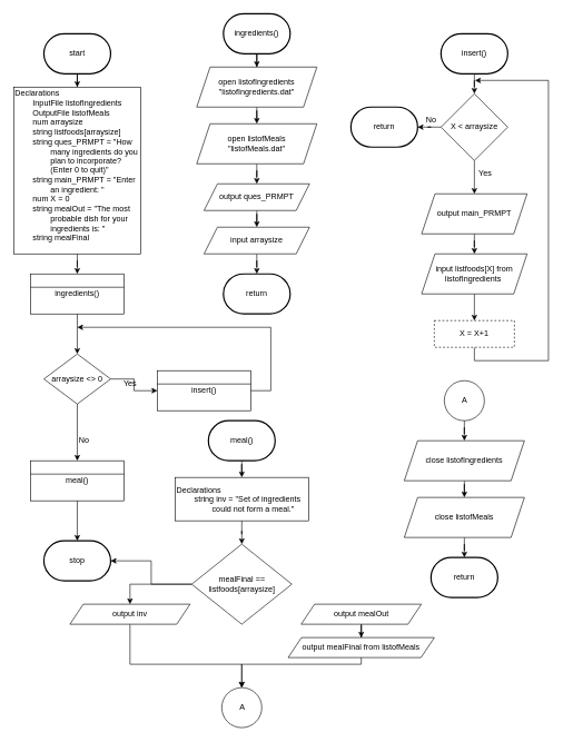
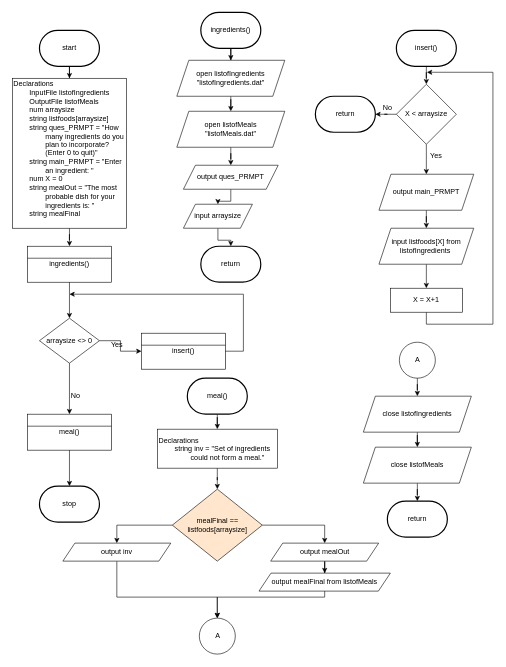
  <mxCell id="0" />
  <mxCell id="1" parent="0" />
  <mxCell id="2" style="edgeStyle=orthogonalEdgeStyle;rounded=0;orthogonalLoop=1;jettySize=auto;html=1;entryX=0.5;entryY=0;entryDx=0;entryDy=0;" edge="1" parent="1" source="3" target="5"><mxGeometry relative="1" as="geometry" /></mxCell>
  <mxCell id="3" value="start" style="strokeWidth=2;html=1;shape=mxgraph.flowchart.terminator;whiteSpace=wrap;" vertex="1" parent="1"><mxGeometry x="65" y="50" width="100" height="60" as="geometry" /></mxCell>
  <mxCell id="4" style="edgeStyle=orthogonalEdgeStyle;rounded=0;orthogonalLoop=1;jettySize=auto;html=1;entryX=0.5;entryY=0;entryDx=0;entryDy=0;" edge="1" parent="1" source="5" target="7"><mxGeometry relative="1" as="geometry" /></mxCell>
  <mxCell id="5" value="Declarations&lt;br&gt;&lt;span style=&quot;white-space: pre;&quot;&gt;&#09;&lt;/span&gt;InputFile listofIngredients&lt;br&gt;&lt;span style=&quot;white-space: pre;&quot;&gt;&#09;&lt;/span&gt;OutputFile listofMeals&lt;br&gt;&lt;span style=&quot;white-space: pre;&quot;&gt;&#09;&lt;/span&gt;num arraysize&lt;br&gt;&lt;span style=&quot;white-space: pre;&quot;&gt;&#09;&lt;/span&gt;string listfoods[arraysize]&amp;nbsp;&lt;br&gt;&lt;span style=&quot;white-space: pre;&quot;&gt;&#09;&lt;/span&gt;string ques_PRMPT = &quot;How &lt;span style=&quot;white-space: pre;&quot;&gt;&#09;&lt;/span&gt;&lt;span style=&quot;white-space: pre;&quot;&gt;&#09;&lt;/span&gt;many ingredients do you &lt;span style=&quot;white-space: pre;&quot;&gt;&#09;&lt;/span&gt;&lt;span style=&quot;white-space: pre;&quot;&gt;&#09;&lt;/span&gt;plan to incorporate? &lt;span style=&quot;white-space: pre;&quot;&gt;&#09;&lt;/span&gt;&lt;span style=&quot;white-space: pre;&quot;&gt;&#09;&lt;/span&gt;(Enter 0 to quit)&quot;&lt;br&gt;&lt;span style=&quot;white-space: pre;&quot;&gt;&#09;&lt;/span&gt;string main_PRMPT = &quot;Enter &lt;span style=&quot;white-space: pre;&quot;&gt;&#09;&lt;/span&gt;&lt;span style=&quot;white-space: pre;&quot;&gt;&#09;&lt;/span&gt;an&amp;nbsp;ingredient: &quot;&lt;br&gt;&lt;span style=&quot;white-space: pre;&quot;&gt;&#09;&lt;/span&gt;num X = 0&lt;br&gt;&lt;span style=&quot;white-space: pre;&quot;&gt;&#09;&lt;/span&gt;string mealOut = &quot;The most &lt;span style=&quot;white-space: pre;&quot;&gt;&#09;&lt;/span&gt;&lt;span style=&quot;white-space: pre;&quot;&gt;&#09;&lt;/span&gt;probable dish for your &lt;span style=&quot;white-space: pre;&quot;&gt;&#09;&lt;/span&gt;&lt;span style=&quot;white-space: pre;&quot;&gt;&#09;&lt;/span&gt;ingredients is: &quot;&lt;br&gt;&lt;span style=&quot;white-space: pre;&quot;&gt;&#09;&lt;/span&gt;string mealFinal&lt;br&gt;&lt;span style=&quot;white-space: pre;&quot;&gt;&#09;&lt;/span&gt;" style="rounded=0;whiteSpace=wrap;html=1;align=left;" vertex="1" parent="1"><mxGeometry x="20" y="130" width="190" height="250" as="geometry" /></mxCell>
  <mxCell id="6" value="" style="group" vertex="1" connectable="0" parent="1"><mxGeometry x="45" y="410" width="140" height="60" as="geometry" /></mxCell>
  <mxCell id="7" value="ingredients()" style="rounded=0;whiteSpace=wrap;html=1;" vertex="1" parent="6"><mxGeometry width="140" height="60" as="geometry" /></mxCell>
  <mxCell id="8" value="" style="endArrow=none;html=1;rounded=0;" edge="1" parent="6"><mxGeometry width="50" height="50" relative="1" as="geometry"><mxPoint y="20" as="sourcePoint" /><mxPoint x="140" y="20" as="targetPoint" /></mxGeometry></mxCell>
  <mxCell id="9" style="edgeStyle=orthogonalEdgeStyle;rounded=0;orthogonalLoop=1;jettySize=auto;html=1;entryX=0.5;entryY=0;entryDx=0;entryDy=0;" edge="1" parent="1" source="10" target="43"><mxGeometry relative="1" as="geometry" /></mxCell>
  <mxCell id="10" value="ingredients()" style="strokeWidth=2;html=1;shape=mxgraph.flowchart.terminator;whiteSpace=wrap;" vertex="1" parent="1"><mxGeometry x="334" y="20" width="100" height="60" as="geometry" /></mxCell>
  <mxCell id="11" value="stop" style="strokeWidth=2;html=1;shape=mxgraph.flowchart.terminator;whiteSpace=wrap;" vertex="1" parent="1"><mxGeometry x="65" y="810" width="100" height="60" as="geometry" /></mxCell>
  <mxCell id="12" style="edgeStyle=orthogonalEdgeStyle;rounded=0;orthogonalLoop=1;jettySize=auto;html=1;entryX=0.5;entryY=0;entryDx=0;entryDy=0;" edge="1" parent="1" source="13" target="15"><mxGeometry relative="1" as="geometry" /></mxCell>
  <mxCell id="13" value="output ques_PRMPT" style="shape=parallelogram;perimeter=parallelogramPerimeter;whiteSpace=wrap;html=1;fixedSize=1;" vertex="1" parent="1"><mxGeometry x="305" y="275" width="158" height="40" as="geometry" /></mxCell>
  <mxCell id="14" style="edgeStyle=orthogonalEdgeStyle;rounded=0;orthogonalLoop=1;jettySize=auto;html=1;entryX=0.5;entryY=0;entryDx=0;entryDy=0;entryPerimeter=0;" edge="1" parent="1" source="15" target="16"><mxGeometry relative="1" as="geometry" /></mxCell>
- <mxCell id="15" value="input arraysize" style="shape=parallelogram;perimeter=parallelogramPerimeter;whiteSpace=wrap;html=1;fixedSize=1;" vertex="1" parent="1"><mxGeometry x="305" y="340" width="158" height="40" as="geometry" /></mxCell>
+ <mxCell id="15" value="input arraysize" style="shape=parallelogram;perimeter=parallelogramPerimeter;whiteSpace=wrap;html=1;fixedSize=1;" vertex="1" parent="1"><mxGeometry x="305" y="340" width="115" height="40" as="geometry" /></mxCell>
  <mxCell id="16" value="return" style="strokeWidth=2;html=1;shape=mxgraph.flowchart.terminator;whiteSpace=wrap;" vertex="1" parent="1"><mxGeometry x="334" y="410" width="100" height="60" as="geometry" /></mxCell>
  <mxCell id="17" value="" style="group" vertex="1" connectable="0" parent="1"><mxGeometry x="235" y="555" width="140" height="60" as="geometry" /></mxCell>
  <mxCell id="18" value="insert()" style="rounded=0;whiteSpace=wrap;html=1;" vertex="1" parent="17"><mxGeometry width="140" height="60" as="geometry" /></mxCell>
  <mxCell id="19" value="" style="endArrow=none;html=1;rounded=0;" edge="1" parent="17"><mxGeometry width="50" height="50" relative="1" as="geometry"><mxPoint y="20" as="sourcePoint" /><mxPoint x="140" y="20" as="targetPoint" /></mxGeometry></mxCell>
  <mxCell id="20" style="edgeStyle=orthogonalEdgeStyle;rounded=0;orthogonalLoop=1;jettySize=auto;html=1;entryX=0.5;entryY=0;entryDx=0;entryDy=0;" edge="1" parent="1" source="21" target="29"><mxGeometry relative="1" as="geometry" /></mxCell>
  <mxCell id="21" value="insert()" style="strokeWidth=2;html=1;shape=mxgraph.flowchart.terminator;whiteSpace=wrap;" vertex="1" parent="1"><mxGeometry x="660" y="50" width="100" height="60" as="geometry" /></mxCell>
  <mxCell id="22" style="edgeStyle=orthogonalEdgeStyle;rounded=0;orthogonalLoop=1;jettySize=auto;html=1;entryX=0.5;entryY=0;entryDx=0;entryDy=0;" edge="1" parent="1" source="23" target="31"><mxGeometry relative="1" as="geometry" /></mxCell>
  <mxCell id="23" value="output main_PRMPT" style="shape=parallelogram;perimeter=parallelogramPerimeter;whiteSpace=wrap;html=1;fixedSize=1;" vertex="1" parent="1"><mxGeometry x="631" y="290" width="158" height="60" as="geometry" /></mxCell>
  <mxCell id="24" style="edgeStyle=orthogonalEdgeStyle;rounded=0;orthogonalLoop=1;jettySize=auto;html=1;entryX=0;entryY=0.5;entryDx=0;entryDy=0;" edge="1" parent="1" source="26" target="18"><mxGeometry relative="1" as="geometry" /></mxCell>
  <mxCell id="25" style="edgeStyle=orthogonalEdgeStyle;rounded=0;orthogonalLoop=1;jettySize=auto;html=1;entryX=0.5;entryY=0;entryDx=0;entryDy=0;" edge="1" parent="1" source="26" target="38"><mxGeometry relative="1" as="geometry" /></mxCell>
  <mxCell id="26" value="arraysize &amp;lt;&amp;gt; 0" style="rhombus;whiteSpace=wrap;html=1;" vertex="1" parent="1"><mxGeometry x="65" y="530" width="100" height="75" as="geometry" /></mxCell>
  <mxCell id="27" style="edgeStyle=orthogonalEdgeStyle;rounded=0;orthogonalLoop=1;jettySize=auto;html=1;entryX=0.5;entryY=0;entryDx=0;entryDy=0;" edge="1" parent="1" source="29" target="23"><mxGeometry relative="1" as="geometry" /></mxCell>
  <mxCell id="28" style="edgeStyle=orthogonalEdgeStyle;rounded=0;orthogonalLoop=1;jettySize=auto;html=1;entryX=1;entryY=0.5;entryDx=0;entryDy=0;entryPerimeter=0;" edge="1" parent="1" source="29" target="35"><mxGeometry relative="1" as="geometry" /></mxCell>
  <mxCell id="29" value="X &amp;lt; arraysize" style="rhombus;whiteSpace=wrap;html=1;" vertex="1" parent="1"><mxGeometry x="660" y="140" width="100" height="100" as="geometry" /></mxCell>
  <mxCell id="30" style="edgeStyle=orthogonalEdgeStyle;rounded=0;orthogonalLoop=1;jettySize=auto;html=1;entryX=0.5;entryY=0;entryDx=0;entryDy=0;" edge="1" parent="1" source="31" target="33"><mxGeometry relative="1" as="geometry" /></mxCell>
  <mxCell id="31" value="input listfoods[X] from listofIngredients&amp;nbsp;" style="shape=parallelogram;perimeter=parallelogramPerimeter;whiteSpace=wrap;html=1;fixedSize=1;" vertex="1" parent="1"><mxGeometry x="631" y="380" width="158" height="60" as="geometry" /></mxCell>
  <mxCell id="32" style="edgeStyle=orthogonalEdgeStyle;rounded=0;orthogonalLoop=1;jettySize=auto;html=1;" edge="1" parent="1" source="33"><mxGeometry relative="1" as="geometry"><mxPoint x="711" y="120" as="targetPoint" /><Array as="points"><mxPoint x="710" y="540" /><mxPoint x="821" y="540" /><mxPoint x="821" y="120" /></Array></mxGeometry></mxCell>
- <mxCell id="33" value="X = X+1" style="rounded=0;whiteSpace=wrap;html=1;dashed=1;" vertex="1" parent="1"><mxGeometry x="650" y="480" width="120" height="40" as="geometry" /></mxCell>
+ <mxCell id="33" value="X = X+1" style="rounded=0;whiteSpace=wrap;html=1;" vertex="1" parent="1"><mxGeometry x="650" y="480" width="120" height="40" as="geometry" /></mxCell>
  <mxCell id="34" value="Yes" style="text;html=1;align=center;verticalAlign=middle;resizable=0;points=[];autosize=1;strokeColor=none;fillColor=none;" vertex="1" parent="1"><mxGeometry x="706" y="245" width="40" height="30" as="geometry" /></mxCell>
  <mxCell id="35" value="return" style="strokeWidth=2;html=1;shape=mxgraph.flowchart.terminator;whiteSpace=wrap;" vertex="1" parent="1"><mxGeometry x="525" y="160" width="100" height="60" as="geometry" /></mxCell>
  <mxCell id="36" value="No" style="text;html=1;align=center;verticalAlign=middle;resizable=0;points=[];autosize=1;strokeColor=none;fillColor=none;" vertex="1" parent="1"><mxGeometry x="625" y="165" width="40" height="30" as="geometry" /></mxCell>
  <mxCell id="37" value="" style="group" vertex="1" connectable="0" parent="1"><mxGeometry x="45" y="690" width="140" height="60" as="geometry" /></mxCell>
  <mxCell id="38" value="meal()" style="rounded=0;whiteSpace=wrap;html=1;" vertex="1" parent="37"><mxGeometry width="140" height="60" as="geometry" /></mxCell>
  <mxCell id="39" value="" style="endArrow=none;html=1;rounded=0;" edge="1" parent="37"><mxGeometry width="50" height="50" relative="1" as="geometry"><mxPoint y="20" as="sourcePoint" /><mxPoint x="140" y="20" as="targetPoint" /></mxGeometry></mxCell>
  <mxCell id="40" style="edgeStyle=orthogonalEdgeStyle;rounded=0;orthogonalLoop=1;jettySize=auto;html=1;entryX=0.5;entryY=0;entryDx=0;entryDy=0;" edge="1" parent="1" source="41" target="70"><mxGeometry relative="1" as="geometry" /></mxCell>
  <mxCell id="41" value="meal()" style="strokeWidth=2;html=1;shape=mxgraph.flowchart.terminator;whiteSpace=wrap;" vertex="1" parent="1"><mxGeometry x="311.5" y="630" width="100" height="60" as="geometry" /></mxCell>
  <mxCell id="42" style="edgeStyle=orthogonalEdgeStyle;rounded=0;orthogonalLoop=1;jettySize=auto;html=1;entryX=0.5;entryY=0;entryDx=0;entryDy=0;" edge="1" parent="1" source="43" target="45"><mxGeometry relative="1" as="geometry" /></mxCell>
  <mxCell id="43" value="open listofIngredients&lt;br&gt;&quot;listofIngredients.dat&quot;" style="shape=parallelogram;perimeter=parallelogramPerimeter;whiteSpace=wrap;html=1;fixedSize=1;" vertex="1" parent="1"><mxGeometry x="294" y="100" width="180" height="60" as="geometry" /></mxCell>
  <mxCell id="44" style="edgeStyle=orthogonalEdgeStyle;rounded=0;orthogonalLoop=1;jettySize=auto;html=1;entryX=0.5;entryY=0;entryDx=0;entryDy=0;" edge="1" parent="1" source="45" target="13"><mxGeometry relative="1" as="geometry" /></mxCell>
  <mxCell id="45" value="open listofMeals&lt;br&gt;&quot;listofMeals.dat&quot;" style="shape=parallelogram;perimeter=parallelogramPerimeter;whiteSpace=wrap;html=1;fixedSize=1;" vertex="1" parent="1"><mxGeometry x="294" y="185" width="180" height="60" as="geometry" /></mxCell>
  <mxCell id="46" style="edgeStyle=orthogonalEdgeStyle;rounded=0;orthogonalLoop=1;jettySize=auto;html=1;entryX=0.5;entryY=0;entryDx=0;entryDy=0;" edge="1" parent="1" source="7" target="26"><mxGeometry relative="1" as="geometry" /></mxCell>
  <mxCell id="47" style="edgeStyle=orthogonalEdgeStyle;rounded=0;orthogonalLoop=1;jettySize=auto;html=1;" edge="1" parent="1" source="18"><mxGeometry relative="1" as="geometry"><mxPoint x="115" y="490" as="targetPoint" /><Array as="points"><mxPoint x="405" y="585" /><mxPoint x="405" y="490" /></Array></mxGeometry></mxCell>
  <mxCell id="48" value="Yes" style="text;html=1;align=center;verticalAlign=middle;resizable=0;points=[];autosize=1;strokeColor=none;fillColor=none;" vertex="1" parent="1"><mxGeometry x="174" y="560" width="40" height="30" as="geometry" /></mxCell>
  <mxCell id="49" value="No" style="text;html=1;align=center;verticalAlign=middle;resizable=0;points=[];autosize=1;strokeColor=none;fillColor=none;" vertex="1" parent="1"><mxGeometry x="105" y="645" width="40" height="30" as="geometry" /></mxCell>
  <mxCell id="50" style="edgeStyle=orthogonalEdgeStyle;rounded=0;orthogonalLoop=1;jettySize=auto;html=1;entryX=0.5;entryY=0;entryDx=0;entryDy=0;entryPerimeter=0;" edge="1" parent="1" source="38" target="11"><mxGeometry relative="1" as="geometry" /></mxCell>
  <mxCell id="51" style="edgeStyle=orthogonalEdgeStyle;rounded=0;orthogonalLoop=1;jettySize=auto;html=1;entryX=0.5;entryY=0;entryDx=0;entryDy=0;" edge="1" parent="1" source="52" target="54"><mxGeometry relative="1" as="geometry" /></mxCell>
  <mxCell id="52" value="close listofIngredients" style="shape=parallelogram;perimeter=parallelogramPerimeter;whiteSpace=wrap;html=1;fixedSize=1;" vertex="1" parent="1"><mxGeometry x="605" y="660" width="180" height="60" as="geometry" /></mxCell>
  <mxCell id="53" style="edgeStyle=orthogonalEdgeStyle;rounded=0;orthogonalLoop=1;jettySize=auto;html=1;entryX=0.5;entryY=0;entryDx=0;entryDy=0;entryPerimeter=0;" edge="1" parent="1" source="54" target="55"><mxGeometry relative="1" as="geometry" /></mxCell>
  <mxCell id="54" value="close listofMeals" style="shape=parallelogram;perimeter=parallelogramPerimeter;whiteSpace=wrap;html=1;fixedSize=1;" vertex="1" parent="1"><mxGeometry x="605" y="745" width="180" height="60" as="geometry" /></mxCell>
  <mxCell id="55" value="return" style="strokeWidth=2;html=1;shape=mxgraph.flowchart.terminator;whiteSpace=wrap;" vertex="1" parent="1"><mxGeometry x="645" y="835" width="100" height="60" as="geometry" /></mxCell>
  <mxCell id="56" value="" style="group" vertex="1" connectable="0" parent="1"><mxGeometry x="331.5" y="1030" width="60" height="60" as="geometry" /></mxCell>
  <mxCell id="57" value="" style="verticalLabelPosition=bottom;verticalAlign=top;html=1;shape=mxgraph.flowchart.on-page_reference;" vertex="1" parent="56"><mxGeometry width="60" height="60" as="geometry" /></mxCell>
  <mxCell id="58" value="A" style="text;html=1;align=center;verticalAlign=middle;resizable=0;points=[];autosize=1;strokeColor=none;fillColor=none;" vertex="1" parent="56"><mxGeometry x="15" y="15" width="30" height="30" as="geometry" /></mxCell>
  <mxCell id="59" value="" style="group" vertex="1" connectable="0" parent="1"><mxGeometry x="665" y="570" width="60" height="60" as="geometry" /></mxCell>
  <mxCell id="60" value="" style="verticalLabelPosition=bottom;verticalAlign=top;html=1;shape=mxgraph.flowchart.on-page_reference;" vertex="1" parent="59"><mxGeometry width="60" height="60" as="geometry" /></mxCell>
  <mxCell id="61" value="A" style="text;html=1;align=center;verticalAlign=middle;resizable=0;points=[];autosize=1;strokeColor=none;fillColor=none;" vertex="1" parent="59"><mxGeometry x="15" y="15" width="30" height="30" as="geometry" /></mxCell>
  <mxCell id="62" style="edgeStyle=orthogonalEdgeStyle;rounded=0;orthogonalLoop=1;jettySize=auto;html=1;entryX=0.5;entryY=0;entryDx=0;entryDy=0;" edge="1" parent="1" source="63" target="65"><mxGeometry relative="1" as="geometry" /></mxCell>
  <mxCell id="63" value="output mealOut" style="shape=parallelogram;perimeter=parallelogramPerimeter;whiteSpace=wrap;html=1;fixedSize=1;" vertex="1" parent="1"><mxGeometry x="450.5" y="905" width="180" height="30" as="geometry" /></mxCell>
  <mxCell id="64" style="edgeStyle=orthogonalEdgeStyle;rounded=0;orthogonalLoop=1;jettySize=auto;html=1;" edge="1" parent="1" source="65"><mxGeometry relative="1" as="geometry"><mxPoint x="361.444" y="1030" as="targetPoint" /><Array as="points"><mxPoint x="541" y="995" /><mxPoint x="361" y="995" /></Array></mxGeometry></mxCell>
  <mxCell id="65" value="output mealFinal from listofMeals" style="shape=parallelogram;perimeter=parallelogramPerimeter;whiteSpace=wrap;html=1;fixedSize=1;" vertex="1" parent="1"><mxGeometry x="431" y="955" width="219" height="30" as="geometry" /></mxCell>
- <mxCell id="66" style="edgeStyle=orthogonalEdgeStyle;rounded=0;orthogonalLoop=1;jettySize=auto;html=1;" edge="1" parent="1" source="68" target="11"><mxGeometry relative="1" as="geometry" /></mxCell>
+ <mxCell id="66" style="edgeStyle=orthogonalEdgeStyle;rounded=0;orthogonalLoop=1;jettySize=auto;html=1;entryX=0.5;entryY=0;entryDx=0;entryDy=0;" edge="1" parent="1" source="68" target="63"><mxGeometry relative="1" as="geometry" /></mxCell>
  <mxCell id="67" style="edgeStyle=orthogonalEdgeStyle;rounded=0;orthogonalLoop=1;jettySize=auto;html=1;entryX=0.5;entryY=0;entryDx=0;entryDy=0;" edge="1" parent="1" source="68" target="72"><mxGeometry relative="1" as="geometry" /></mxCell>
- <mxCell id="68" value="mealFinal == listfoods[arraysize]" style="rhombus;whiteSpace=wrap;html=1;" vertex="1" parent="1"><mxGeometry x="286.5" y="815" width="150" height="120" as="geometry" /></mxCell>
+ <mxCell id="68" value="mealFinal == listfoods[arraysize]" style="rhombus;whiteSpace=wrap;html=1;fillColor=#ffe6cc;" vertex="1" parent="1"><mxGeometry x="286.5" y="815" width="150" height="120" as="geometry" /></mxCell>
  <mxCell id="69" style="edgeStyle=orthogonalEdgeStyle;rounded=0;orthogonalLoop=1;jettySize=auto;html=1;entryX=0.5;entryY=0;entryDx=0;entryDy=0;" edge="1" parent="1" source="70" target="68"><mxGeometry relative="1" as="geometry" /></mxCell>
  <mxCell id="70" value="Declarations&lt;br&gt;&lt;span style=&quot;white-space: pre;&quot;&gt;&#09;&lt;/span&gt;string inv = &quot;Set of ingredients &lt;span style=&quot;white-space: pre;&quot;&gt;&#09;&lt;/span&gt;&lt;span style=&quot;white-space: pre;&quot;&gt;&#09;&lt;/span&gt;could not form a meal.&quot;" style="rounded=0;whiteSpace=wrap;html=1;align=left;" vertex="1" parent="1"><mxGeometry x="261.5" y="715" width="200" height="65" as="geometry" /></mxCell>
  <mxCell id="71" style="edgeStyle=orthogonalEdgeStyle;rounded=0;orthogonalLoop=1;jettySize=auto;html=1;entryX=0.5;entryY=0;entryDx=0;entryDy=0;entryPerimeter=0;" edge="1" parent="1" source="72" target="57"><mxGeometry relative="1" as="geometry"><Array as="points"><mxPoint x="194" y="995" /></Array></mxGeometry></mxCell>
  <mxCell id="72" value="output inv" style="shape=parallelogram;perimeter=parallelogramPerimeter;whiteSpace=wrap;html=1;fixedSize=1;" vertex="1" parent="1"><mxGeometry x="104" y="905" width="180" height="30" as="geometry" /></mxCell>
  <mxCell id="73" style="edgeStyle=orthogonalEdgeStyle;rounded=0;orthogonalLoop=1;jettySize=auto;html=1;entryX=0.5;entryY=0;entryDx=0;entryDy=0;" edge="1" parent="1" source="60" target="52"><mxGeometry relative="1" as="geometry" /></mxCell>
